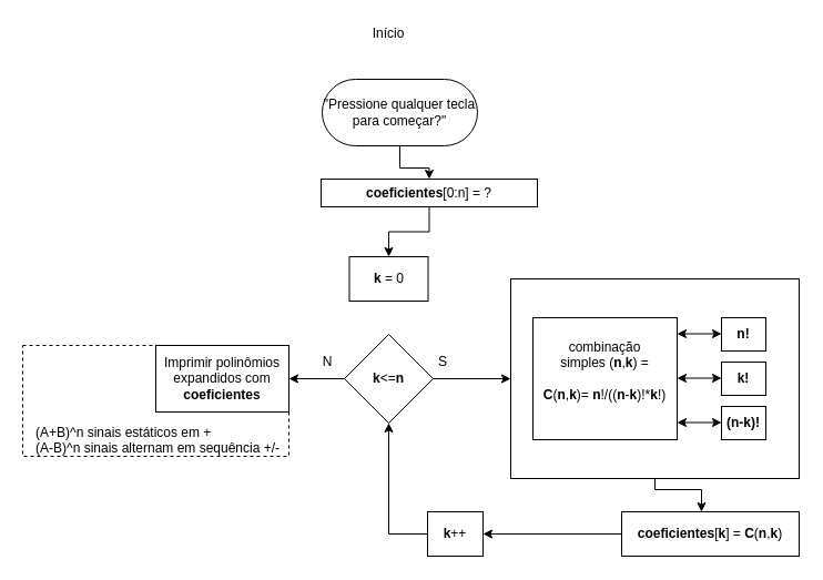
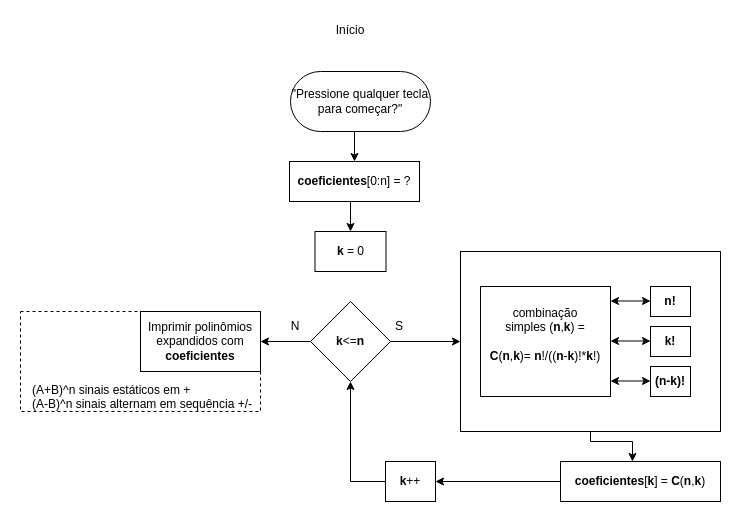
  <mxCell id="0" />
  <mxCell id="1" parent="0" />
  <mxCell id="2" value="&lt;br&gt;&lt;br&gt;&lt;br&gt;&lt;br&gt;&lt;br&gt;&amp;nbsp; &amp;nbsp;(A+B)^n sinais estáticos em +&lt;br&gt;&amp;nbsp; &amp;nbsp;(A-B)^n sinais alternam em sequência +/-" style="rounded=0;whiteSpace=wrap;html=1;dashed=1;align=left;" parent="1" vertex="1"><mxGeometry x="20" y="311" width="240" height="100" as="geometry" /></mxCell>
  <mxCell id="3" style="edgeStyle=orthogonalEdgeStyle;rounded=0;orthogonalLoop=1;jettySize=auto;html=1;entryX=0.45;entryY=0;entryDx=0;entryDy=0;entryPerimeter=0;" parent="1" source="4" target="23" edge="1"><mxGeometry relative="1" as="geometry"><Array as="points"><mxPoint x="590" y="441" /><mxPoint x="632" y="441" /></Array></mxGeometry></mxCell>
  <mxCell id="4" value="" style="rounded=0;whiteSpace=wrap;html=1;" parent="1" vertex="1"><mxGeometry x="460" y="251" width="260" height="180" as="geometry" /></mxCell>
  <mxCell id="5" value="Imprimir polinômios expandidos com &lt;b&gt;coeficientes&lt;/b&gt;" style="rounded=0;whiteSpace=wrap;html=1;" parent="1" vertex="1"><mxGeometry x="140" y="311" width="120" height="60" as="geometry" /></mxCell>
  <mxCell id="6" style="edgeStyle=orthogonalEdgeStyle;rounded=0;orthogonalLoop=1;jettySize=auto;html=1;exitX=0.5;exitY=1;exitDx=0;exitDy=0;entryX=0.5;entryY=0;entryDx=0;entryDy=0;" parent="1" source="7" target="10" edge="1"><mxGeometry relative="1" as="geometry" /></mxCell>
  <mxCell id="7" value="&quot;Pressione qualquer tecla para começar?&quot;" style="rounded=1;whiteSpace=wrap;html=1;arcSize=50;" parent="1" vertex="1"><mxGeometry x="290" y="71" width="140" height="60" as="geometry" /></mxCell>
  <mxCell id="8" value="Início" style="text;html=1;strokeColor=none;fillColor=none;align=center;verticalAlign=middle;whiteSpace=wrap;rounded=0;" parent="1" vertex="1"><mxGeometry x="330" y="20" width="40" height="20" as="geometry" /></mxCell>
  <mxCell id="9" style="edgeStyle=orthogonalEdgeStyle;rounded=0;orthogonalLoop=1;jettySize=auto;html=1;exitX=0.5;exitY=1;exitDx=0;exitDy=0;entryX=0.5;entryY=0;entryDx=0;entryDy=0;" parent="1" source="10" target="11" edge="1"><mxGeometry relative="1" as="geometry" /></mxCell>
- <mxCell id="10" value="&lt;b&gt;coeficientes&lt;/b&gt;[0:n] = ?" style="rounded=0;whiteSpace=wrap;html=1;" parent="1" vertex="1"><mxGeometry x="289" y="161" width="195" height="25" as="geometry" /></mxCell>
+ <mxCell id="10" value="&lt;b&gt;coeficientes&lt;/b&gt;[0:n] = ?" style="rounded=0;whiteSpace=wrap;html=1;" parent="1" vertex="1"><mxGeometry x="289" y="161" width="130" height="40" as="geometry" /></mxCell>
  <mxCell id="11" value="&lt;b&gt;k &lt;/b&gt;= 0" style="rounded=0;whiteSpace=wrap;html=1;" parent="1" vertex="1"><mxGeometry x="314.5" y="231" width="71" height="40" as="geometry" /></mxCell>
  <mxCell id="12" value="&lt;b&gt;(n-k)!&lt;/b&gt;" style="rounded=0;whiteSpace=wrap;html=1;" parent="1" vertex="1"><mxGeometry x="650" y="366" width="40" height="30" as="geometry" /></mxCell>
  <mxCell id="13" value="&lt;b&gt;k!&lt;/b&gt;" style="rounded=0;whiteSpace=wrap;html=1;" parent="1" vertex="1"><mxGeometry x="650" y="326" width="40" height="30" as="geometry" /></mxCell>
  <mxCell id="14" value="&lt;b&gt;n!&lt;/b&gt;" style="rounded=0;whiteSpace=wrap;html=1;" parent="1" vertex="1"><mxGeometry x="650" y="286" width="40" height="30" as="geometry" /></mxCell>
  <mxCell id="15" value="combinação &lt;br&gt;simples (&lt;b&gt;n&lt;/b&gt;,&lt;b&gt;k&lt;/b&gt;) =&lt;br&gt;&lt;br&gt;&lt;b&gt;C&lt;/b&gt;(&lt;b&gt;n&lt;/b&gt;,&lt;b&gt;k&lt;/b&gt;)= &lt;b&gt;n&lt;/b&gt;!/((&lt;b&gt;n&lt;/b&gt;-&lt;b&gt;k&lt;/b&gt;)!*&lt;b&gt;k&lt;/b&gt;!)&lt;br&gt;&amp;nbsp; &amp;nbsp; &amp;nbsp; &amp;nbsp; &amp;nbsp; &amp;nbsp;&amp;nbsp;" style="rounded=0;whiteSpace=wrap;html=1;" parent="1" vertex="1"><mxGeometry x="480" y="286" width="130" height="110" as="geometry" /></mxCell>
  <mxCell id="16" value="" style="endArrow=classic;startArrow=classic;html=1;" parent="1" edge="1"><mxGeometry width="50" height="50" relative="1" as="geometry"><mxPoint x="610" y="300.5" as="sourcePoint" /><mxPoint x="650" y="300.5" as="targetPoint" /></mxGeometry></mxCell>
  <mxCell id="17" value="" style="endArrow=classic;startArrow=classic;html=1;" parent="1" edge="1"><mxGeometry width="50" height="50" relative="1" as="geometry"><mxPoint x="610" y="340.5" as="sourcePoint" /><mxPoint x="650" y="340.5" as="targetPoint" /></mxGeometry></mxCell>
  <mxCell id="18" value="" style="endArrow=classic;startArrow=classic;html=1;" parent="1" edge="1"><mxGeometry width="50" height="50" relative="1" as="geometry"><mxPoint x="610" y="380.5" as="sourcePoint" /><mxPoint x="650" y="380.5" as="targetPoint" /></mxGeometry></mxCell>
  <mxCell id="19" style="edgeStyle=orthogonalEdgeStyle;rounded=0;orthogonalLoop=1;jettySize=auto;html=1;exitX=1;exitY=0.5;exitDx=0;exitDy=0;entryX=0;entryY=0.5;entryDx=0;entryDy=0;" parent="1" source="21" target="4" edge="1"><mxGeometry relative="1" as="geometry" /></mxCell>
  <mxCell id="20" style="edgeStyle=orthogonalEdgeStyle;rounded=0;orthogonalLoop=1;jettySize=auto;html=1;exitX=0;exitY=0.5;exitDx=0;exitDy=0;entryX=1;entryY=0.5;entryDx=0;entryDy=0;" parent="1" source="21" target="5" edge="1"><mxGeometry relative="1" as="geometry" /></mxCell>
  <mxCell id="21" value="&lt;b&gt;k&lt;/b&gt;&amp;lt;=&lt;b&gt;n&lt;/b&gt;" style="rhombus;whiteSpace=wrap;html=1;" parent="1" vertex="1"><mxGeometry x="310" y="301" width="80" height="80" as="geometry" /></mxCell>
  <mxCell id="22" style="edgeStyle=orthogonalEdgeStyle;rounded=0;orthogonalLoop=1;jettySize=auto;html=1;exitX=0;exitY=0.5;exitDx=0;exitDy=0;entryX=1;entryY=0.5;entryDx=0;entryDy=0;" parent="1" source="23" target="25" edge="1"><mxGeometry relative="1" as="geometry" /></mxCell>
  <mxCell id="23" value="&lt;b&gt;coeficientes&lt;/b&gt;[&lt;b&gt;k&lt;/b&gt;] = &lt;b&gt;C&lt;/b&gt;(&lt;b&gt;n&lt;/b&gt;,&lt;b&gt;k&lt;/b&gt;)" style="rounded=0;whiteSpace=wrap;html=1;" parent="1" vertex="1"><mxGeometry x="560" y="461" width="160" height="40" as="geometry" /></mxCell>
  <mxCell id="24" style="edgeStyle=orthogonalEdgeStyle;rounded=0;orthogonalLoop=1;jettySize=auto;html=1;exitX=0;exitY=0.5;exitDx=0;exitDy=0;entryX=0.5;entryY=1;entryDx=0;entryDy=0;" parent="1" source="25" target="21" edge="1"><mxGeometry relative="1" as="geometry" /></mxCell>
  <mxCell id="25" value="&lt;b&gt;k&lt;/b&gt;++" style="rounded=0;whiteSpace=wrap;html=1;" parent="1" vertex="1"><mxGeometry x="385" y="461" width="50" height="40" as="geometry" /></mxCell>
  <mxCell id="26" value="S" style="text;html=1;strokeColor=none;fillColor=none;align=center;verticalAlign=middle;whiteSpace=wrap;rounded=0;" parent="1" vertex="1"><mxGeometry x="379" y="316" width="40" height="20" as="geometry" /></mxCell>
  <mxCell id="27" value="N" style="text;html=1;strokeColor=none;fillColor=none;align=center;verticalAlign=middle;whiteSpace=wrap;rounded=0;" parent="1" vertex="1"><mxGeometry x="274.5" y="316" width="40" height="20" as="geometry" /></mxCell>
